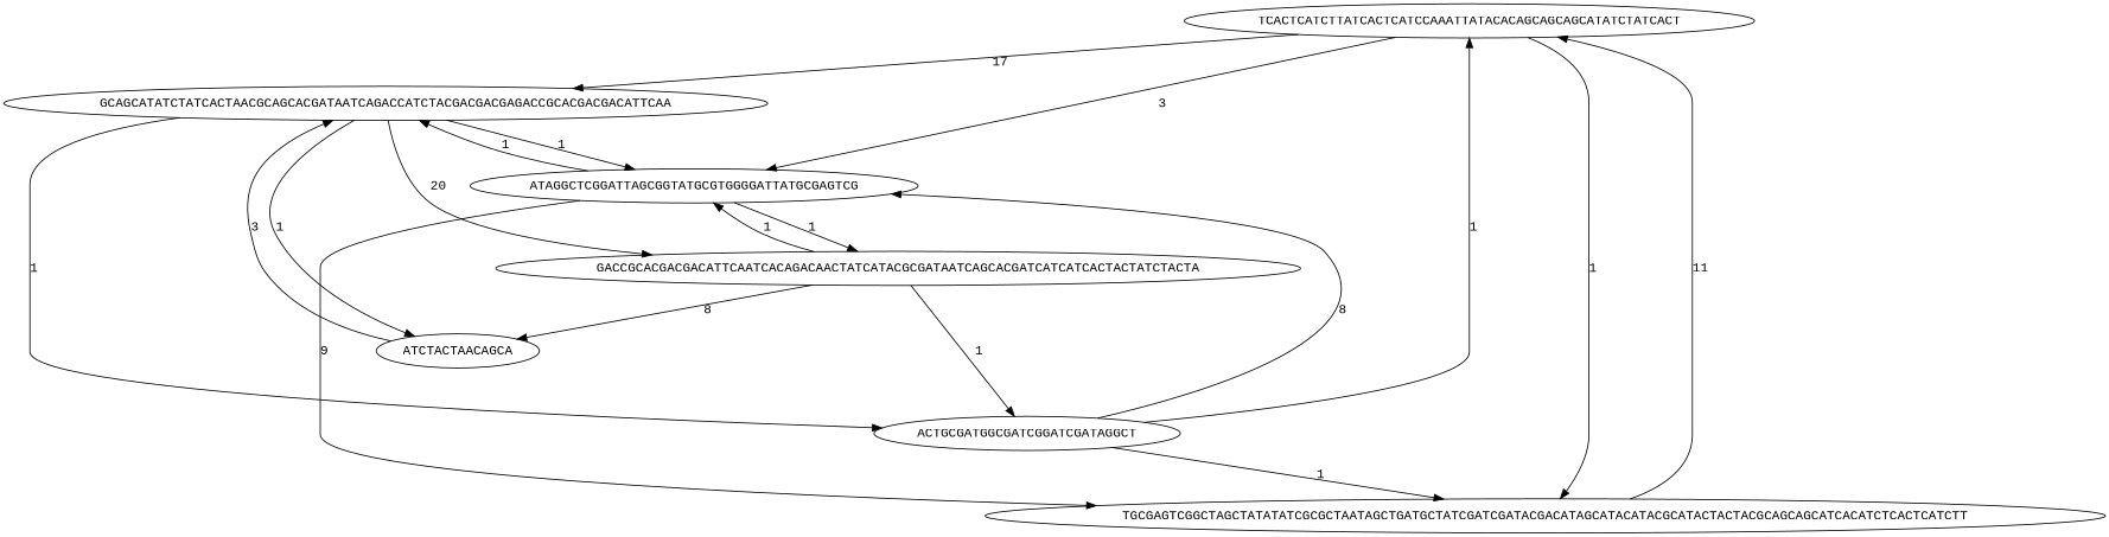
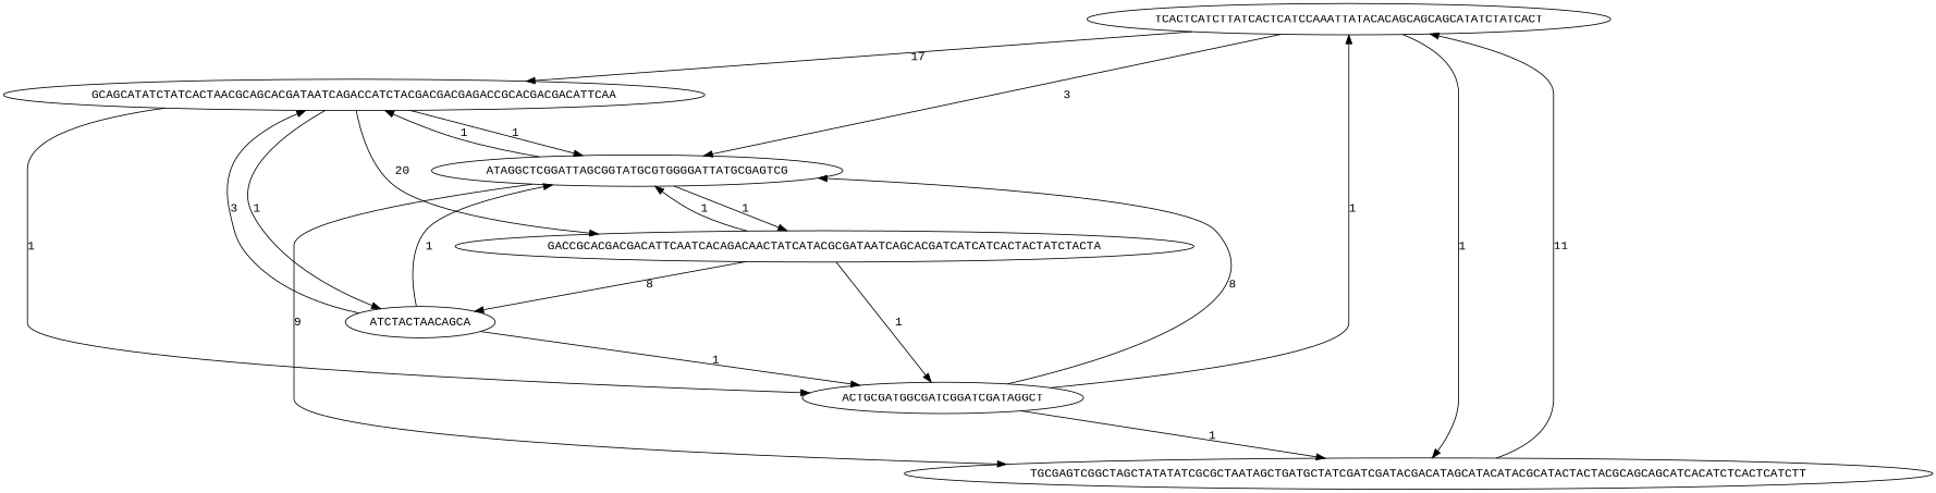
  digraph {
    fontname="Liberation Mono"
    nodesep=0.7
    node [fontname="Liberation Mono"]
    edge [fontname="Liberation Mono"]
    TCACTCATCTTATCACTCATCCAAATTATACACAGCAGCAGCATATCTATCACT
    GCAGCATATCTATCACTAACGCAGCACGATAATCAGACCATCTACGACGACGAGACCGCACGACGACATTCAA
    TGCGAGTCGGCTAGCTATATATCGCGCTAATAGCTGATGCTATCGATCGATACGACATAGCATACATACGCATACTACTACGCAGCAGCATCACATCTCACTCATCTT
    ATAGGCTCGGATTAGCGGTATGCGTGGGGATTATGCGAGTCG
    ACTGCGATGGCGATCGGATCGATAGGCT
    GACCGCACGACGACATTCAATCACAGACAACTATCATACGCGATAATCAGCACGATCATCATCACTACTATCTACTA
    ATCTACTAACAGCA
    TCACTCATCTTATCACTCATCCAAATTATACACAGCAGCAGCATATCTATCACT -> GCAGCATATCTATCACTAACGCAGCACGATAATCAGACCATCTACGACGACGAGACCGCACGACGACATTCAA [label=17]
    TCACTCATCTTATCACTCATCCAAATTATACACAGCAGCAGCATATCTATCACT -> TGCGAGTCGGCTAGCTATATATCGCGCTAATAGCTGATGCTATCGATCGATACGACATAGCATACATACGCATACTACTACGCAGCAGCATCACATCTCACTCATCTT [label=1]
    TCACTCATCTTATCACTCATCCAAATTATACACAGCAGCAGCATATCTATCACT -> ATAGGCTCGGATTAGCGGTATGCGTGGGGATTATGCGAGTCG [label=3]
    GCAGCATATCTATCACTAACGCAGCACGATAATCAGACCATCTACGACGACGAGACCGCACGACGACATTCAA -> ATAGGCTCGGATTAGCGGTATGCGTGGGGATTATGCGAGTCG [label=1]
    GCAGCATATCTATCACTAACGCAGCACGATAATCAGACCATCTACGACGACGAGACCGCACGACGACATTCAA -> ACTGCGATGGCGATCGGATCGATAGGCT [label=1]
    GCAGCATATCTATCACTAACGCAGCACGATAATCAGACCATCTACGACGACGAGACCGCACGACGACATTCAA -> GACCGCACGACGACATTCAATCACAGACAACTATCATACGCGATAATCAGCACGATCATCATCACTACTATCTACTA [label=20]
    GCAGCATATCTATCACTAACGCAGCACGATAATCAGACCATCTACGACGACGAGACCGCACGACGACATTCAA -> ATCTACTAACAGCA [label=1]
    TGCGAGTCGGCTAGCTATATATCGCGCTAATAGCTGATGCTATCGATCGATACGACATAGCATACATACGCATACTACTACGCAGCAGCATCACATCTCACTCATCTT -> TCACTCATCTTATCACTCATCCAAATTATACACAGCAGCAGCATATCTATCACT [label=11]
    ATAGGCTCGGATTAGCGGTATGCGTGGGGATTATGCGAGTCG -> GCAGCATATCTATCACTAACGCAGCACGATAATCAGACCATCTACGACGACGAGACCGCACGACGACATTCAA [label=1]
    ATAGGCTCGGATTAGCGGTATGCGTGGGGATTATGCGAGTCG -> TGCGAGTCGGCTAGCTATATATCGCGCTAATAGCTGATGCTATCGATCGATACGACATAGCATACATACGCATACTACTACGCAGCAGCATCACATCTCACTCATCTT [label=9]
    ATAGGCTCGGATTAGCGGTATGCGTGGGGATTATGCGAGTCG -> GACCGCACGACGACATTCAATCACAGACAACTATCATACGCGATAATCAGCACGATCATCATCACTACTATCTACTA [label=1]
    ACTGCGATGGCGATCGGATCGATAGGCT -> TCACTCATCTTATCACTCATCCAAATTATACACAGCAGCAGCATATCTATCACT [label=1]
    ACTGCGATGGCGATCGGATCGATAGGCT -> TGCGAGTCGGCTAGCTATATATCGCGCTAATAGCTGATGCTATCGATCGATACGACATAGCATACATACGCATACTACTACGCAGCAGCATCACATCTCACTCATCTT [label=1]
    ACTGCGATGGCGATCGGATCGATAGGCT -> ATAGGCTCGGATTAGCGGTATGCGTGGGGATTATGCGAGTCG [label=8]
    GACCGCACGACGACATTCAATCACAGACAACTATCATACGCGATAATCAGCACGATCATCATCACTACTATCTACTA -> ATAGGCTCGGATTAGCGGTATGCGTGGGGATTATGCGAGTCG [label=1]
    GACCGCACGACGACATTCAATCACAGACAACTATCATACGCGATAATCAGCACGATCATCATCACTACTATCTACTA -> ACTGCGATGGCGATCGGATCGATAGGCT [label=1]
    GACCGCACGACGACATTCAATCACAGACAACTATCATACGCGATAATCAGCACGATCATCATCACTACTATCTACTA -> ATCTACTAACAGCA [label=8]
    ATCTACTAACAGCA -> GCAGCATATCTATCACTAACGCAGCACGATAATCAGACCATCTACGACGACGAGACCGCACGACGACATTCAA [label=3]
+   ATCTACTAACAGCA -> ATAGGCTCGGATTAGCGGTATGCGTGGGGATTATGCGAGTCG [label=1]
+   ATCTACTAACAGCA -> ACTGCGATGGCGATCGGATCGATAGGCT [label=1]
  }
